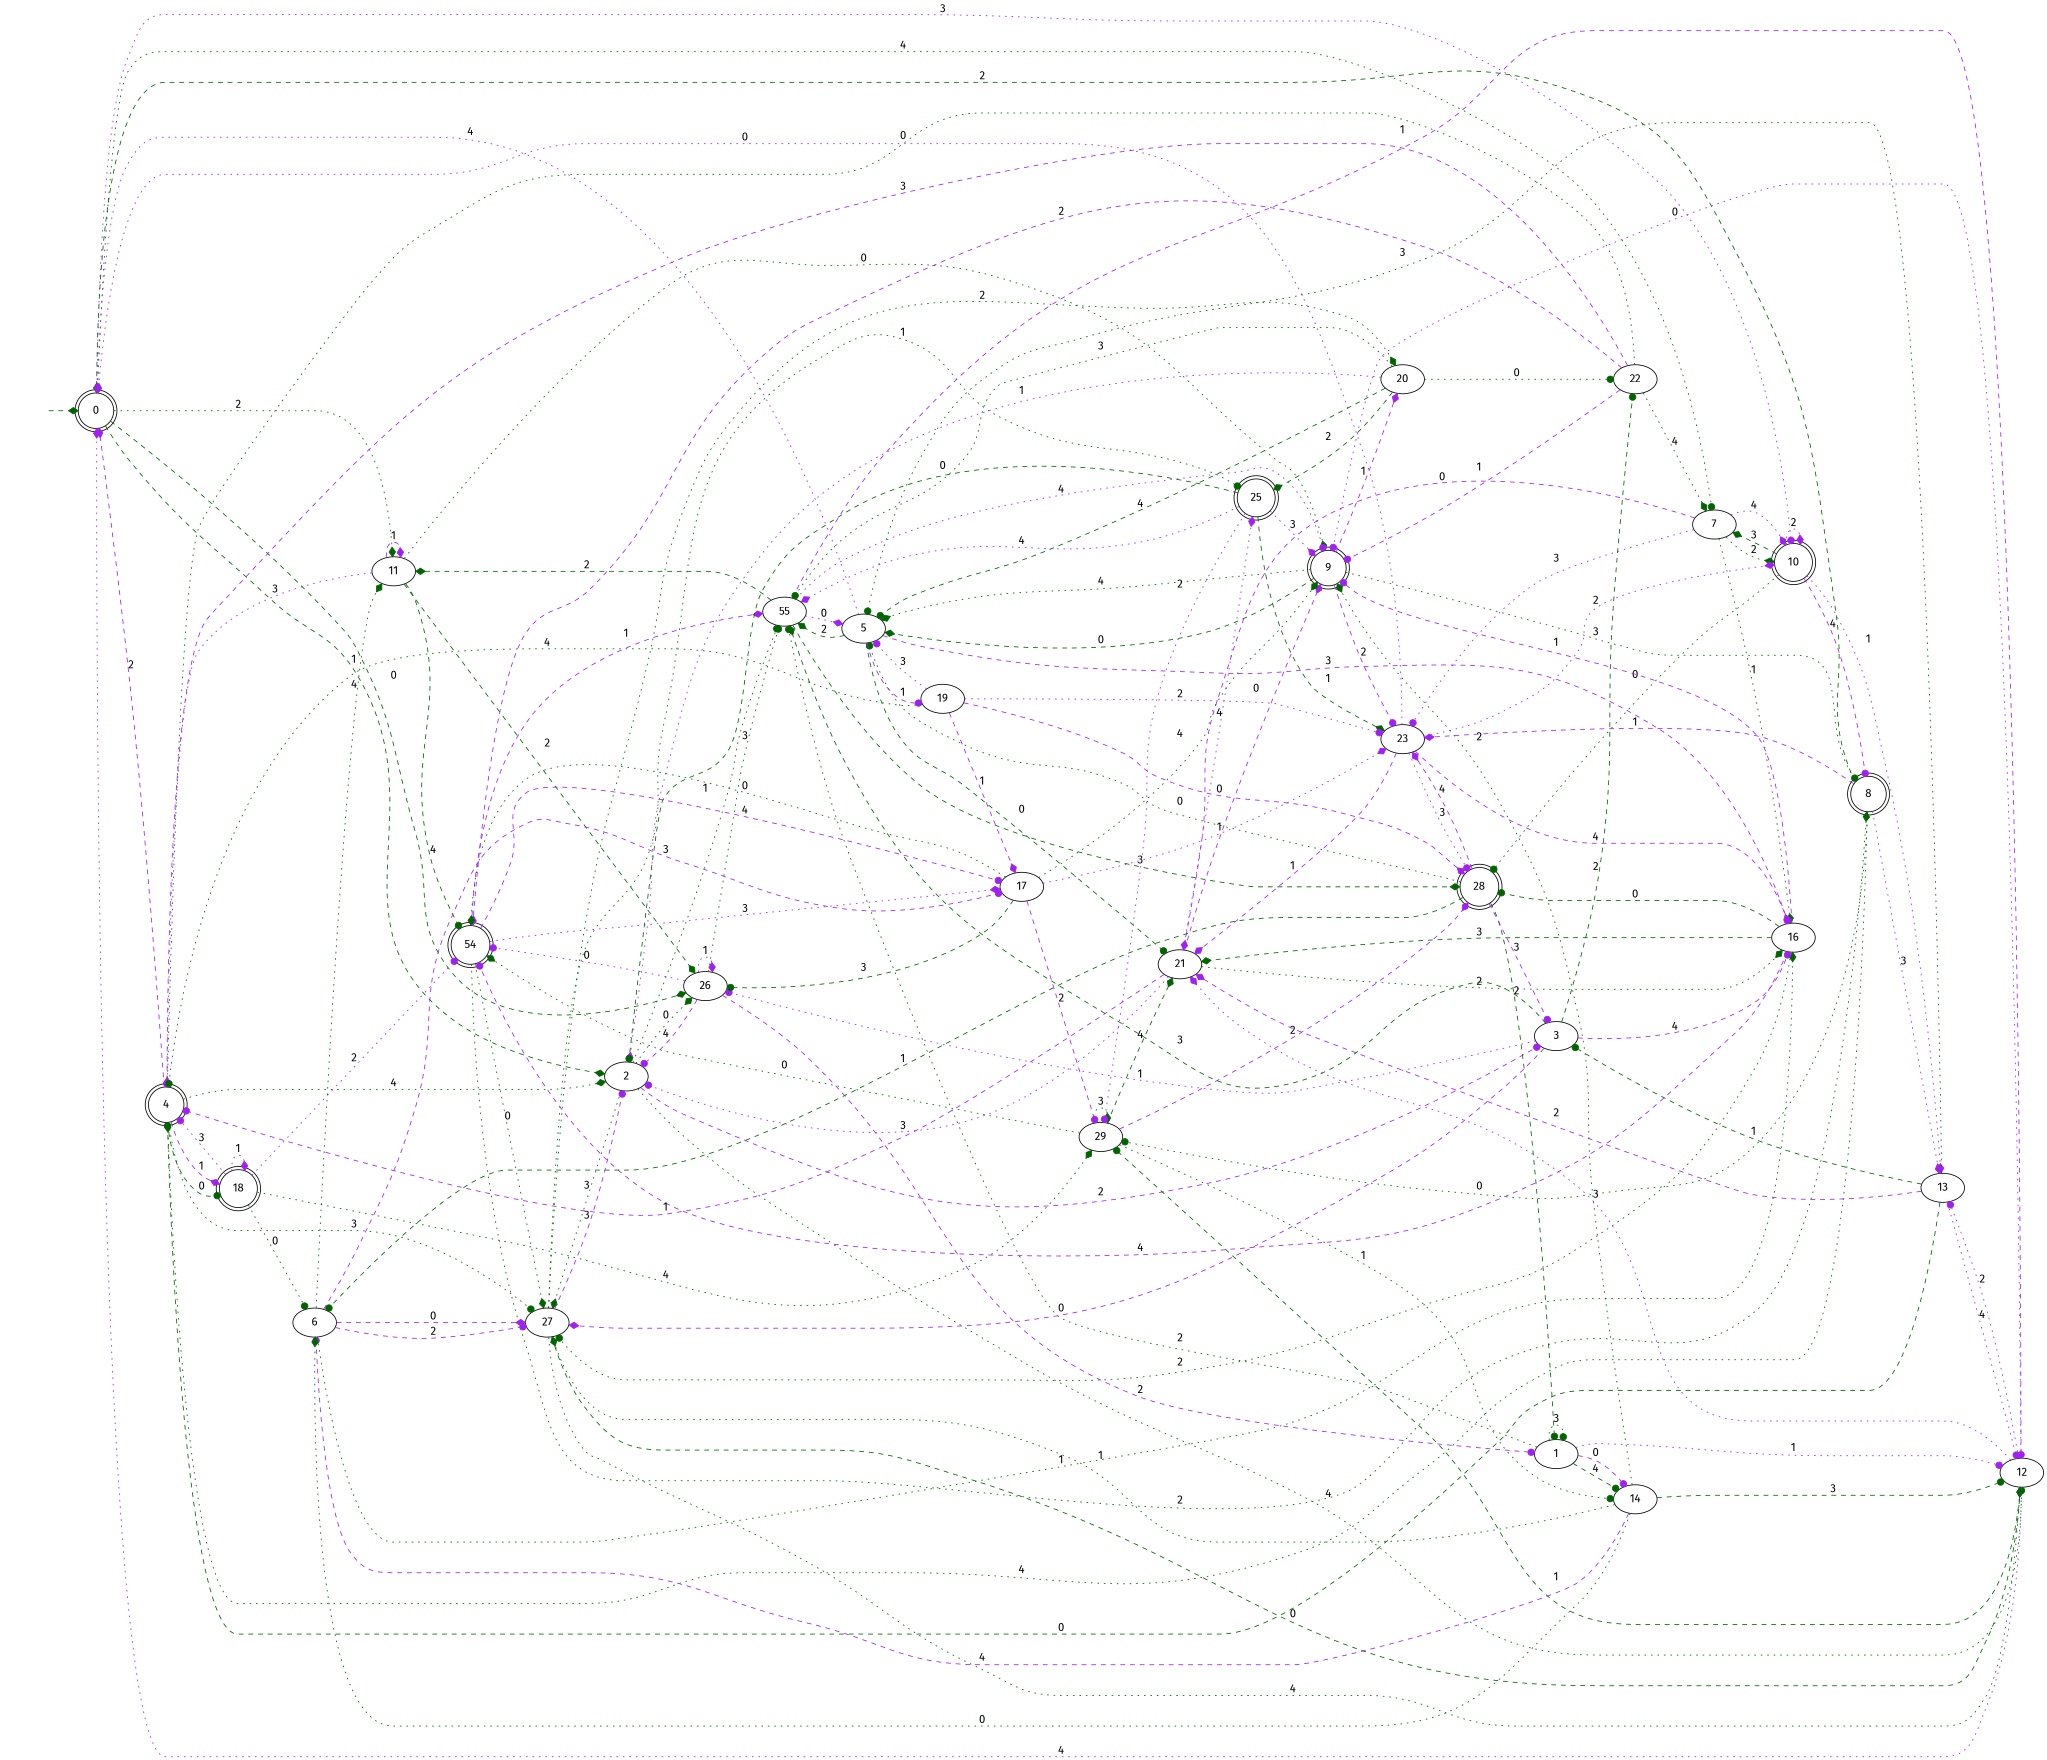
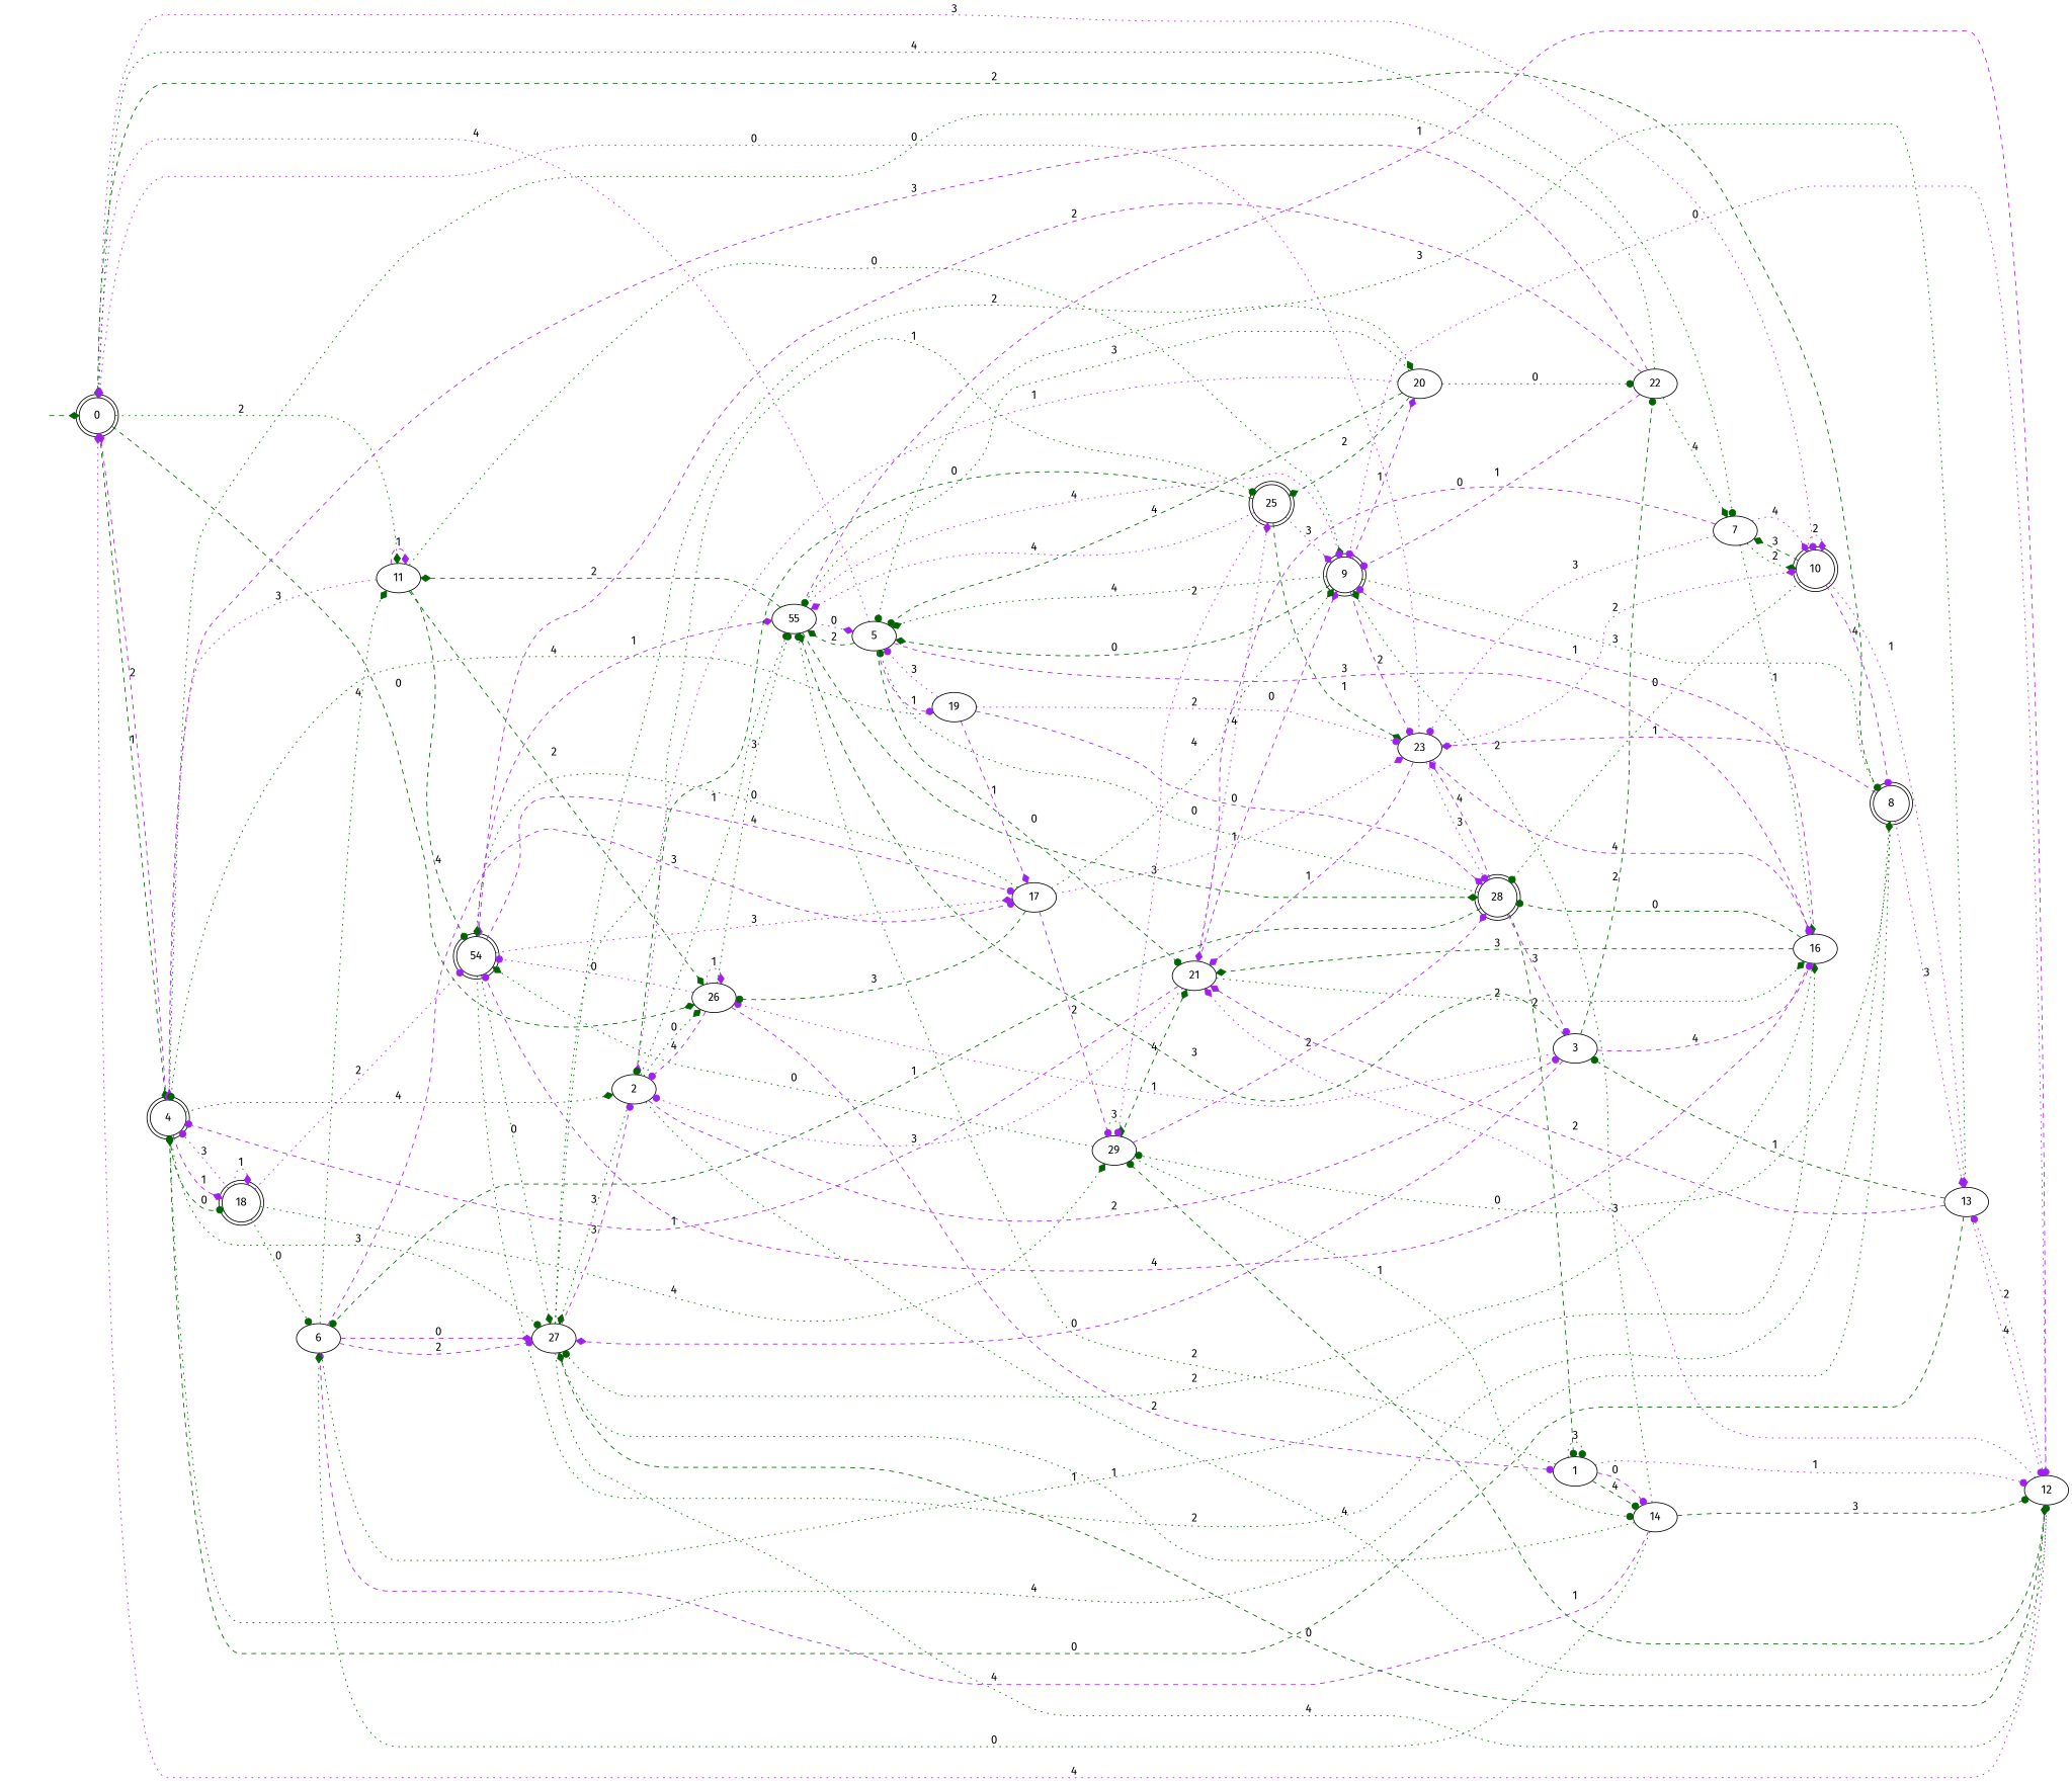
  digraph {
    fontname="Fira Sans"
    rankdir=LR
    node [fontname="Fira Sans"]
    edge [arrowhead=diamond color=darkgreen fontname="Fira Sans" style=dotted]
    fake [style=invisible]
    0 [root=true shape=doublecircle]
    4 [shape=doublecircle]
    7
    10 [shape=doublecircle]
    11
    26
    2
    27
    18 [shape=doublecircle]
    16
    21
    23
    8 [shape=doublecircle]
    13
    28 [shape=doublecircle]
    9 [shape=doublecircle]
    n18 [label=54 shape=doublecircle]
    1
    n20 [label=55]
    12
    14
    29
    6
    5
    3
    22
    20
    25 [shape=doublecircle]
    19
    17
    fake -> 0 [style=dashed]
-   0 -> 2 [label=1 style=dashed]
+   0 -> 4 [label=1 style=dashed]
    0 -> 7 [arrowhead=dot label=4]
    0 -> 10 [arrowhead=dot color=purple label=3]
    0 -> 11 [label=2]
    0 -> 26 [label=0 style=dashed]
    4 -> 0 [color=purple label=2 style=dashed]
    4 -> 2 [label=4]
    4 -> 27 [arrowhead=dot label=3]
    4 -> 18 [color=purple label=1 style=dashed]
    4 -> 18 [arrowhead=dot label=0 style=dashed]
    7 -> 10 [label=2]
    7 -> 10 [color=purple label=4]
    7 -> 16 [label=1]
    7 -> 21 [color=purple label=0 style=dashed]
    7 -> 23 [arrowhead=dot color=purple label=3]
    10 -> 7 [label=3 style=dashed]
    10 -> 10 [color=purple label=2]
    10 -> 8 [arrowhead=dot color=purple label=4 style=dashed]
    10 -> 13 [color=purple label=1]
    10 -> 28 [arrowhead=dot label=0]
    11 -> 4 [color=purple label=3]
    11 -> 11 [color=purple label=1 style=dashed]
    11 -> 26 [label=2 style=dashed]
    11 -> 9 [label=0]
    11 -> n18 [arrowhead=dot label=4 style=dashed]
    26 -> 26 [color=purple label=1]
    26 -> 2 [arrowhead=dot color=purple label=4 style=dashed]
    26 -> n18 [arrowhead=dot color=purple label=0]
    26 -> 1 [arrowhead=dot color=purple label=2 style=dashed]
    26 -> n20 [arrowhead=dot label=3]
    2 -> 26 [label=0]
    2 -> 27 [label=3]
    2 -> n20 [arrowhead=dot label=1]
    2 -> 12 [arrowhead=dot label=4]
    2 -> 3 [arrowhead=dot color=purple label=2 style=dashed]
    27 -> 2 [arrowhead=dot color=purple label=3 style=dashed]
    27 -> 12 [label=4]
    27 -> 12 [label=0 style=dashed]
    27 -> 20 [label=2]
    27 -> 25 [arrowhead=dot label=1]
    18 -> 4 [arrowhead=dot color=purple label=3]
    18 -> 18 [color=purple label=1]
    18 -> n18 [arrowhead=dot color=purple label=2]
    18 -> 29 [label=4]
    18 -> 6 [arrowhead=dot label=0]
    16 -> 27 [arrowhead=dot label=2]
    16 -> 21 [label=3 style=dashed]
    16 -> 28 [arrowhead=dot label=0 style=dashed]
    16 -> 9 [arrowhead=dot color=purple label=1 style=dashed]
    16 -> n18 [arrowhead=dot color=purple label=4 style=dashed]
    21 -> 4 [arrowhead=dot color=purple label=1 style=dashed]
    21 -> 2 [arrowhead=dot color=purple label=3]
    21 -> 16 [label=2]
    21 -> 9 [color=purple label=0 style=dashed]
    21 -> 25 [color=purple label=4]
    23 -> 0 [color=purple label=0]
    23 -> 10 [color=purple label=2]
    23 -> 16 [arrowhead=dot color=purple label=4 style=dashed]
    23 -> 21 [color=purple label=1 style=dashed]
    23 -> 28 [arrowhead=dot color=purple label=3]
    8 -> 0 [label=2 style=dashed]
    8 -> 4 [label=4]
    8 -> 23 [color=purple label=1 style=dashed]
    8 -> 13 [color=purple label=3]
    8 -> 29 [arrowhead=dot label=0]
    13 -> 4 [arrowhead=dot label=0 style=dashed]
    13 -> 21 [color=purple label=2 style=dashed]
    13 -> 12 [arrowhead=dot color=purple label=4]
    13 -> 5 [arrowhead=dot label=3]
    13 -> 3 [arrowhead=dot label=1 style=dashed]
    28 -> 23 [color=purple label=4 style=dashed]
    28 -> 1 [arrowhead=dot label=2 style=dashed]
    28 -> 6 [arrowhead=dot label=1 style=dashed]
    28 -> 5 [arrowhead=dot label=0]
    28 -> 3 [arrowhead=dot color=purple label=3 style=dashed]
    9 -> 23 [arrowhead=dot color=purple label=2 style=dashed]
    9 -> 8 [arrowhead=dot label=3]
    9 -> 5 [label=4]
    9 -> 5 [label=0 style=dashed]
    9 -> 20 [color=purple label=1 style=dashed]
    n18 -> 27 [label=0]
    n18 -> 8 [label=2]
    n18 -> n20 [color=purple label=1 style=dashed]
    n18 -> 17 [arrowhead=dot color=purple label=4 style=dashed]
    n18 -> 17 [color=purple label=3]
    1 -> 1 [arrowhead=dot label=3]
    1 -> n20 [arrowhead=dot label=2]
    1 -> 12 [arrowhead=dot color=purple label=1]
    1 -> 14 [arrowhead=dot label=4 style=dashed]
    1 -> 14 [arrowhead=dot color=purple label=0 style=dashed]
    n20 -> 11 [label=2 style=dashed]
    n20 -> 28 [label=3 style=dashed]
    n20 -> 9 [arrowhead=dot color=purple label=4]
    n20 -> 12 [arrowhead=dot color=purple label=1 style=dashed]
    n20 -> 5 [color=purple label=0]
    12 -> 0 [color=purple label=4]
    12 -> 21 [color=purple label=3]
    12 -> 13 [arrowhead=dot color=purple label=2]
    12 -> 9 [arrowhead=dot color=purple label=0]
    12 -> 29 [arrowhead=dot label=1 style=dashed]
    14 -> 27 [label=1]
    14 -> 9 [label=2]
    14 -> 12 [arrowhead=dot label=3 style=dashed]
    14 -> 6 [arrowhead=dot color=purple label=4 style=dashed]
    14 -> 6 [label=0]
    29 -> 21 [label=4 style=dashed]
    29 -> 28 [color=purple label=2 style=dashed]
    29 -> n18 [label=0]
    29 -> 14 [arrowhead=dot label=1]
    29 -> 29 [label=3]
    6 -> 11 [label=4]
    6 -> 27 [color=purple label=0 style=dashed]
    6 -> 27 [arrowhead=dot color=purple label=2 style=dashed]
    6 -> 16 [label=1]
    6 -> 17 [arrowhead=dot color=purple label=3 style=dashed]
    5 -> 0 [color=purple label=4]
    5 -> 16 [color=purple label=3 style=dashed]
    5 -> 21 [arrowhead=dot label=0 style=dashed]
    5 -> n20 [label=2 style=dashed]
    5 -> 19 [arrowhead=dot color=purple label=1 style=dashed]
    3 -> 26 [arrowhead=dot color=purple label=1]
    3 -> 27 [color=purple label=0 style=dashed]
    3 -> 16 [arrowhead=dot color=purple label=4 style=dashed]
    3 -> n20 [label=3 style=dashed]
    3 -> 22 [arrowhead=dot label=2 style=dashed]
    22 -> 4 [arrowhead=dot label=0]
    22 -> 4 [arrowhead=dot color=purple label=3 style=dashed]
    22 -> 7 [label=4]
    22 -> 9 [arrowhead=dot color=purple label=1 style=dashed]
    22 -> n18 [color=purple label=2 style=dashed]
    20 -> 2 [color=purple label=1]
    20 -> n20 [arrowhead=dot label=3]
    20 -> 5 [arrowhead=dot label=4 style=dashed]
    20 -> 22 [arrowhead=dot label=0]
    20 -> 25 [label=2 style=dashed]
    25 -> 2 [arrowhead=dot label=0 style=dashed]
    25 -> 23 [label=1 style=dashed]
    25 -> 9 [color=purple label=3]
    25 -> n20 [color=purple label=4]
    25 -> 29 [arrowhead=dot color=purple label=2]
    19 -> 4 [arrowhead=dot label=4]
    19 -> 23 [arrowhead=dot color=purple label=2]
    19 -> 28 [color=purple label=0 style=dashed]
    19 -> 5 [arrowhead=dot color=purple label=3]
    19 -> 17 [color=purple label=1 style=dashed]
    17 -> 26 [arrowhead=dot label=3 style=dashed]
    17 -> 23 [color=purple label=1]
    17 -> 9 [label=4]
    17 -> n18 [label=0]
    17 -> 29 [arrowhead=dot color=purple label=2 style=dashed]
  }
